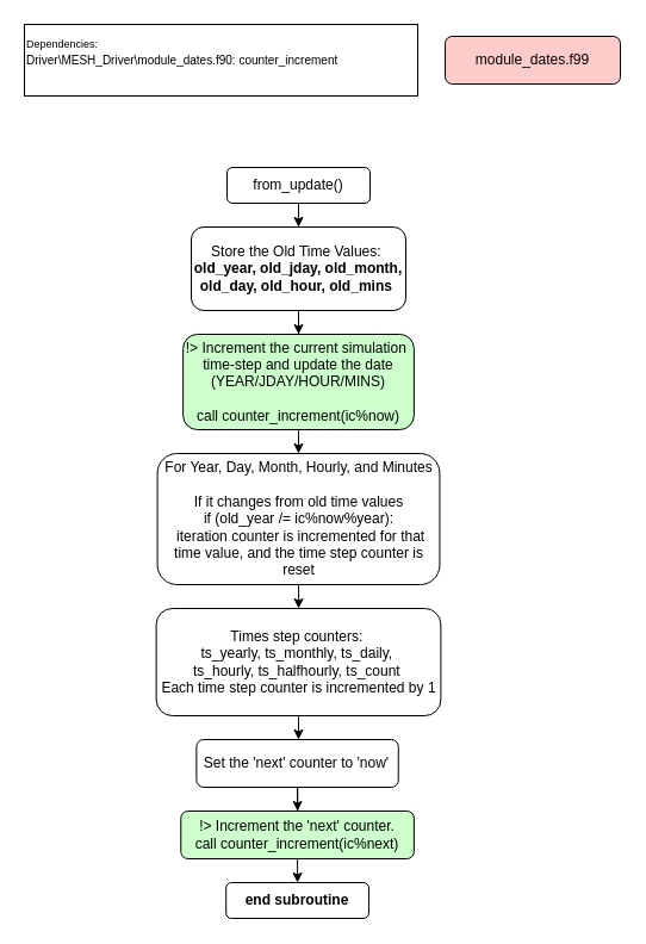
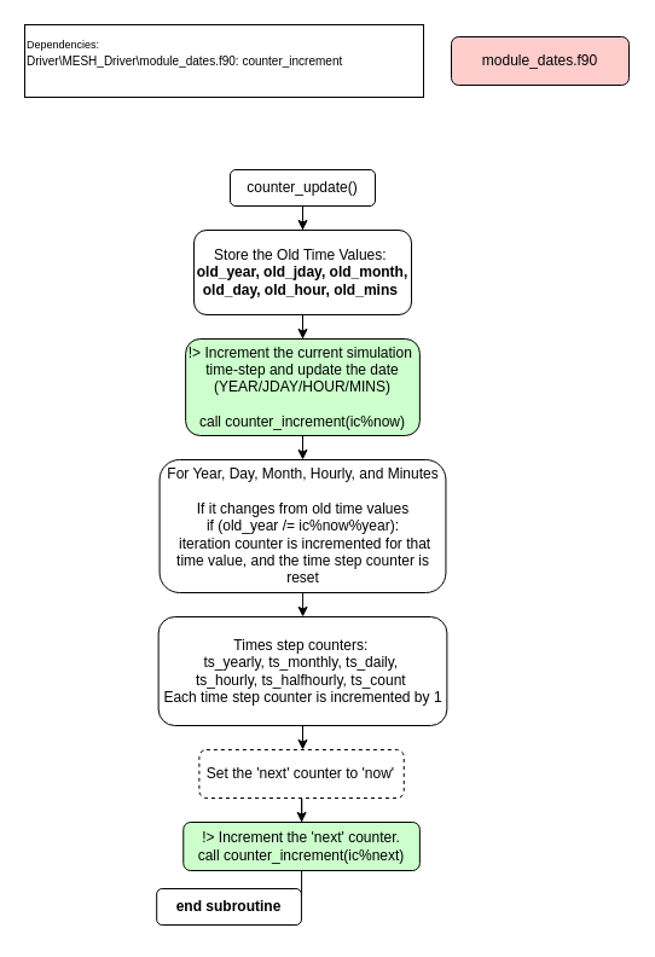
  <mxCell id="0" />
  <mxCell id="1" parent="0" />
- <mxCell id="2" value="module_dates.f99" style="rounded=1;whiteSpace=wrap;html=1;fillColor=#FFCCCC;" parent="1" vertex="1"><mxGeometry x="373" y="30" width="147" height="40" as="geometry" /></mxCell>
+ <mxCell id="2" value="module_dates.f90" style="rounded=1;whiteSpace=wrap;html=1;fillColor=#FFCCCC;" parent="1" vertex="1"><mxGeometry x="373" y="30" width="147" height="40" as="geometry" /></mxCell>
  <mxCell id="3" value="&lt;div&gt;&lt;font style=&quot;font-size: 9px;&quot;&gt;Dependencies:&lt;/font&gt;&lt;/div&gt;&lt;div&gt;&lt;font style=&quot;&quot;&gt;&lt;font size=&quot;1&quot;&gt;Driver\MESH_Driver\module_dates.f90: counter_increment&lt;/font&gt;&lt;/font&gt;&lt;/div&gt;&lt;div&gt;&lt;br&gt;&lt;/div&gt;" style="rounded=0;whiteSpace=wrap;html=1;align=left;" parent="1" vertex="1"><mxGeometry x="20" y="20" width="330" height="60" as="geometry" /></mxCell>
  <mxCell id="4" value="" style="edgeStyle=orthogonalEdgeStyle;rounded=0;orthogonalLoop=1;jettySize=auto;html=1;" parent="1" source="5" target="7" edge="1"><mxGeometry relative="1" as="geometry" /></mxCell>
- <mxCell id="5" value="from_update()" style="rounded=1;whiteSpace=wrap;html=1;" parent="1" vertex="1"><mxGeometry x="190" y="140" width="120" height="30" as="geometry" /></mxCell>
+ <mxCell id="5" value="counter_update()" style="rounded=1;whiteSpace=wrap;html=1;" parent="1" vertex="1"><mxGeometry x="190" y="140" width="120" height="30" as="geometry" /></mxCell>
  <mxCell id="6" value="" style="edgeStyle=orthogonalEdgeStyle;rounded=0;orthogonalLoop=1;jettySize=auto;html=1;" parent="1" source="7" target="9" edge="1"><mxGeometry relative="1" as="geometry" /></mxCell>
  <mxCell id="7" value="Store the Old Time Values:&amp;nbsp;&lt;div&gt;&lt;b&gt;old_year, old_jday, old_month, old_day, old_hour, old_mins&lt;/b&gt;&amp;nbsp;&lt;/div&gt;" style="whiteSpace=wrap;html=1;rounded=1;" parent="1" vertex="1"><mxGeometry x="160" y="190" width="180" height="70" as="geometry" /></mxCell>
  <mxCell id="8" style="edgeStyle=orthogonalEdgeStyle;rounded=0;orthogonalLoop=1;jettySize=auto;html=1;" parent="1" source="9" target="11" edge="1"><mxGeometry relative="1" as="geometry" /></mxCell>
  <mxCell id="9" value="&lt;div&gt;!&amp;gt;&amp;nbsp;Increment the current simulation&amp;nbsp; time-step and update the date (YEAR/JDAY/HOUR/MINS)&lt;/div&gt;&lt;div&gt;&lt;br&gt;&lt;/div&gt;call counter_increment(ic%now)" style="whiteSpace=wrap;html=1;rounded=1;fillColor=#CCFFCC;" parent="1" vertex="1"><mxGeometry x="153.13" y="280" width="193.75" height="80" as="geometry" /></mxCell>
  <mxCell id="10" value="" style="edgeStyle=orthogonalEdgeStyle;rounded=0;orthogonalLoop=1;jettySize=auto;html=1;" parent="1" source="11" target="13" edge="1"><mxGeometry relative="1" as="geometry" /></mxCell>
  <mxCell id="11" value="&lt;div&gt;For Year, Day, Month, Hourly, and Minutes&lt;/div&gt;&lt;div&gt;&lt;br&gt;&lt;/div&gt;&lt;div&gt;If it changes from old time values&lt;/div&gt;&lt;div&gt;if (old_year /= ic%now%year):&lt;/div&gt;&lt;div&gt;&amp;nbsp;iteration counter is incremented for that time value, and the time step counter is reset&lt;/div&gt;" style="whiteSpace=wrap;html=1;rounded=1;" parent="1" vertex="1"><mxGeometry x="131.57" y="380" width="236.88" height="110" as="geometry" /></mxCell>
  <mxCell id="12" style="edgeStyle=orthogonalEdgeStyle;rounded=0;orthogonalLoop=1;jettySize=auto;html=1;" parent="1" source="13" target="15" edge="1"><mxGeometry relative="1" as="geometry" /></mxCell>
  <mxCell id="13" value="&lt;div&gt;Times step counters:&amp;nbsp;&lt;/div&gt;&lt;div&gt;ts_yearly,&amp;nbsp;ts_monthly,&amp;nbsp;ts_daily,&amp;nbsp;&lt;/div&gt;&lt;div&gt;ts_hourly,&amp;nbsp;ts_halfhourly,&amp;nbsp;&lt;span style=&quot;background-color: initial;&quot;&gt;ts_count&amp;nbsp;&lt;/span&gt;&lt;/div&gt;Each time step counter is incremented by 1" style="whiteSpace=wrap;html=1;rounded=1;" parent="1" vertex="1"><mxGeometry x="130.64" y="510" width="238.74" height="90" as="geometry" /></mxCell>
  <mxCell id="14" value="" style="edgeStyle=orthogonalEdgeStyle;rounded=0;orthogonalLoop=1;jettySize=auto;html=1;" parent="1" source="15" target="17" edge="1"><mxGeometry relative="1" as="geometry" /></mxCell>
- <mxCell id="15" value="Set the 'next' counter to 'now'" style="whiteSpace=wrap;html=1;rounded=1;" parent="1" vertex="1"><mxGeometry x="164.39" y="620" width="169.37" height="40" as="geometry" /></mxCell>
+ <mxCell id="15" value="Set the 'next' counter to 'now'" style="whiteSpace=wrap;html=1;rounded=1;dashed=1;" parent="1" vertex="1"><mxGeometry x="164.39" y="620" width="169.37" height="40" as="geometry" /></mxCell>
  <mxCell id="16" style="edgeStyle=orthogonalEdgeStyle;rounded=0;orthogonalLoop=1;jettySize=auto;html=1;" parent="1" source="17" target="18" edge="1"><mxGeometry relative="1" as="geometry" /></mxCell>
  <mxCell id="17" value="&lt;div&gt;!&amp;gt; Increment the 'next' counter.&lt;/div&gt;&lt;div&gt;call counter_increment(ic%next)&lt;/div&gt;" style="whiteSpace=wrap;html=1;rounded=1;fillColor=#CCFFCC;" parent="1" vertex="1"><mxGeometry x="151.27" y="680" width="195.61" height="40" as="geometry" /></mxCell>
- <mxCell id="18" value="end subroutine" style="whiteSpace=wrap;html=1;fillColor=#FFFFFF;rounded=1;fontStyle=1;" parent="1" vertex="1"><mxGeometry x="189.2" y="740" width="119.75" height="30" as="geometry" /></mxCell>
+ <mxCell id="18" value="end subroutine" style="whiteSpace=wrap;html=1;fillColor=#FFFFFF;rounded=1;fontStyle=1;" parent="1" vertex="1"><mxGeometry x="129.2" y="735" width="119.75" height="30" as="geometry" /></mxCell>
